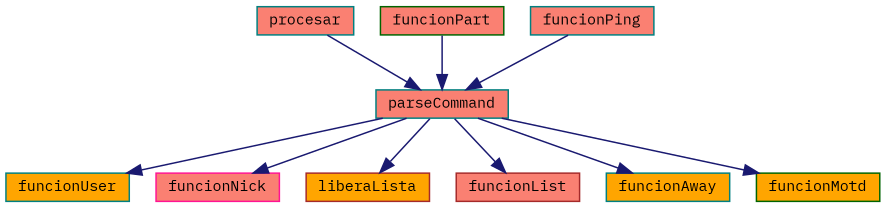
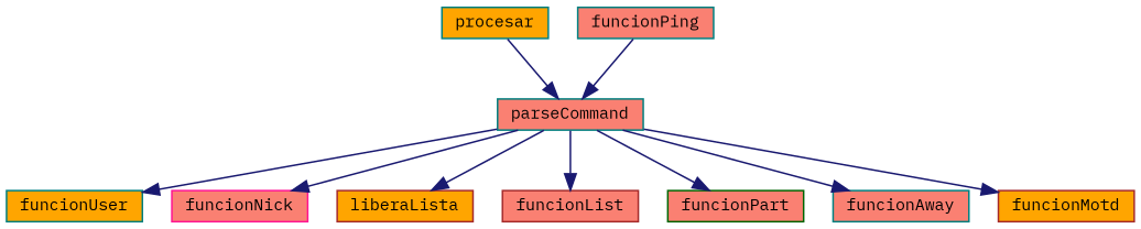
  digraph {
    fontname="IBM Plex Mono"
    rankdir=TB
    node [color=teal fillcolor=salmon fontname="IBM Plex Mono" fontsize=10 shape=record style=filled]
    edge [color=midnightblue fontname="IBM Plex Mono" fontsize=10 labelfontname=Helvetica labelfontsize=10 style=solid]
-   n1 [fontcolor=black height=0.2 label=procesar width=0.4]
+   n1 [fillcolor=orange fontcolor=black height=0.2 label=procesar width=0.4]
    n2 [height=0.2 label=parseCommand width=0.4]
    n3 [fillcolor=orange height=0.2 label=funcionUser width=0.4]
    n4 [color=deeppink height=0.2 label=funcionNick width=0.4]
    n5 [color=brown fillcolor=orange height=0.2 label=liberaLista width=0.4]
    n6 [color=brown height=0.2 label=funcionList width=0.4]
    n7 [color=darkgreen height=0.2 label=funcionPart width=0.4]
-   n8 [fillcolor=orange height=0.2 label=funcionAway width=0.4]
-   n9 [color=darkgreen fillcolor=orange height=0.2 label=funcionMotd width=0.4]
+   n8 [height=0.2 label=funcionAway width=0.4]
+   n9 [color=brown fillcolor=orange height=0.2 label=funcionMotd width=0.4]
    n10 [height=0.2 label=funcionPing width=0.4]
    n1 -> n2
    n2 -> n3
    n2 -> n4
    n2 -> n5
    n2 -> n6
-   n7 -> n2
+   n2 -> n7
    n2 -> n8
    n2 -> n9
    n10 -> n2
  }
